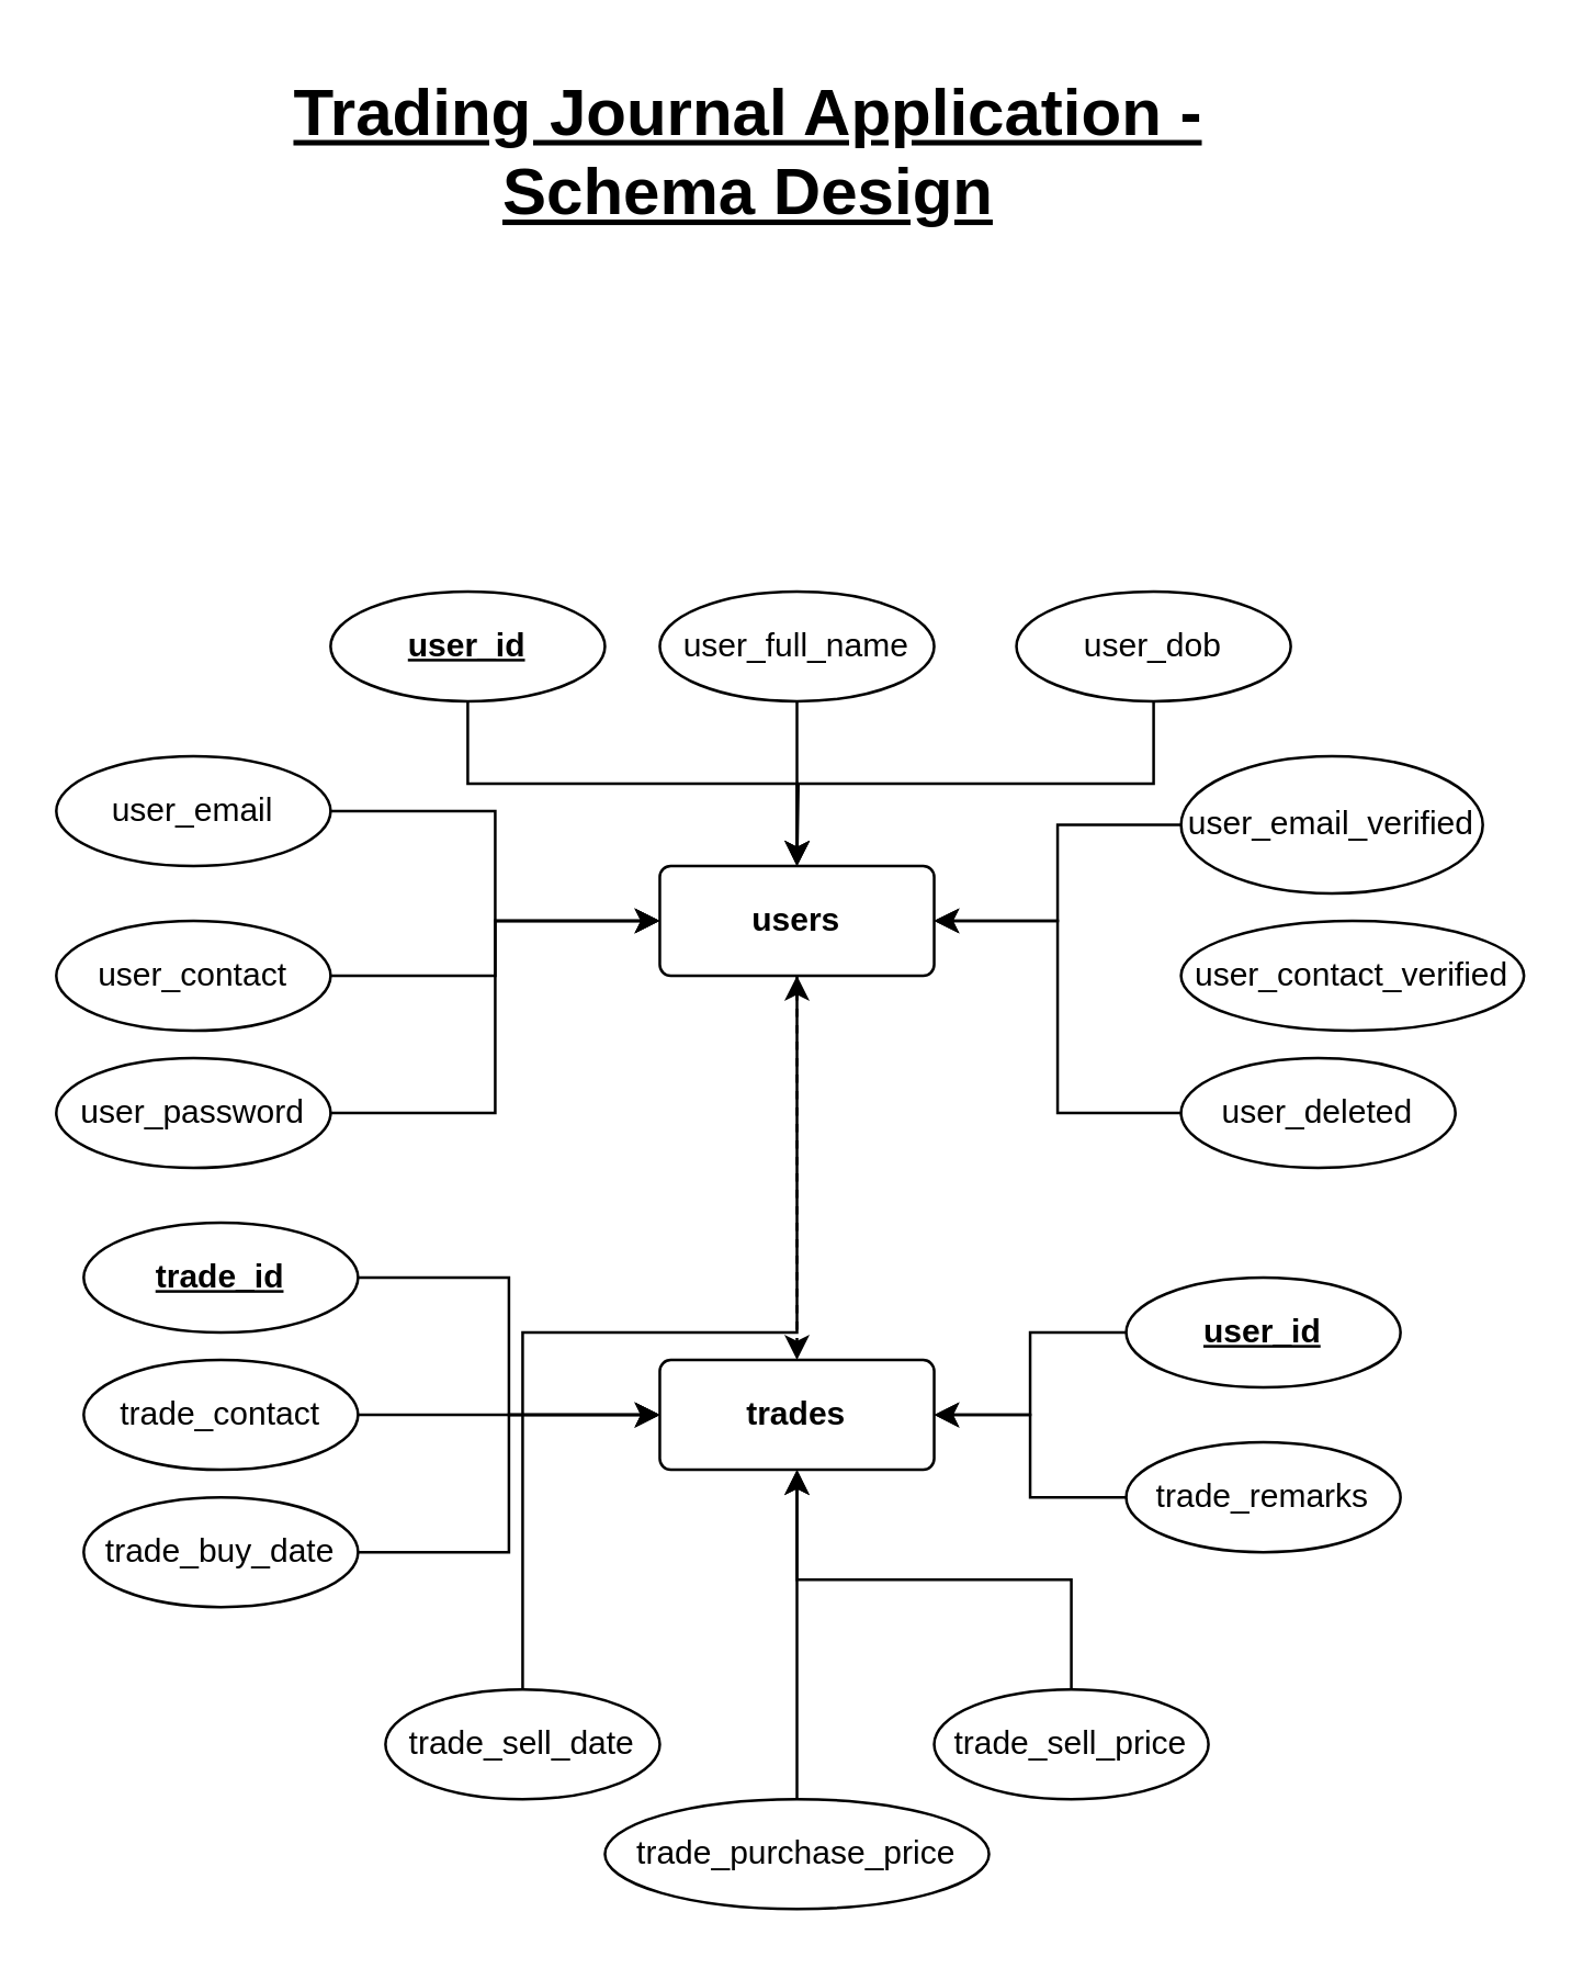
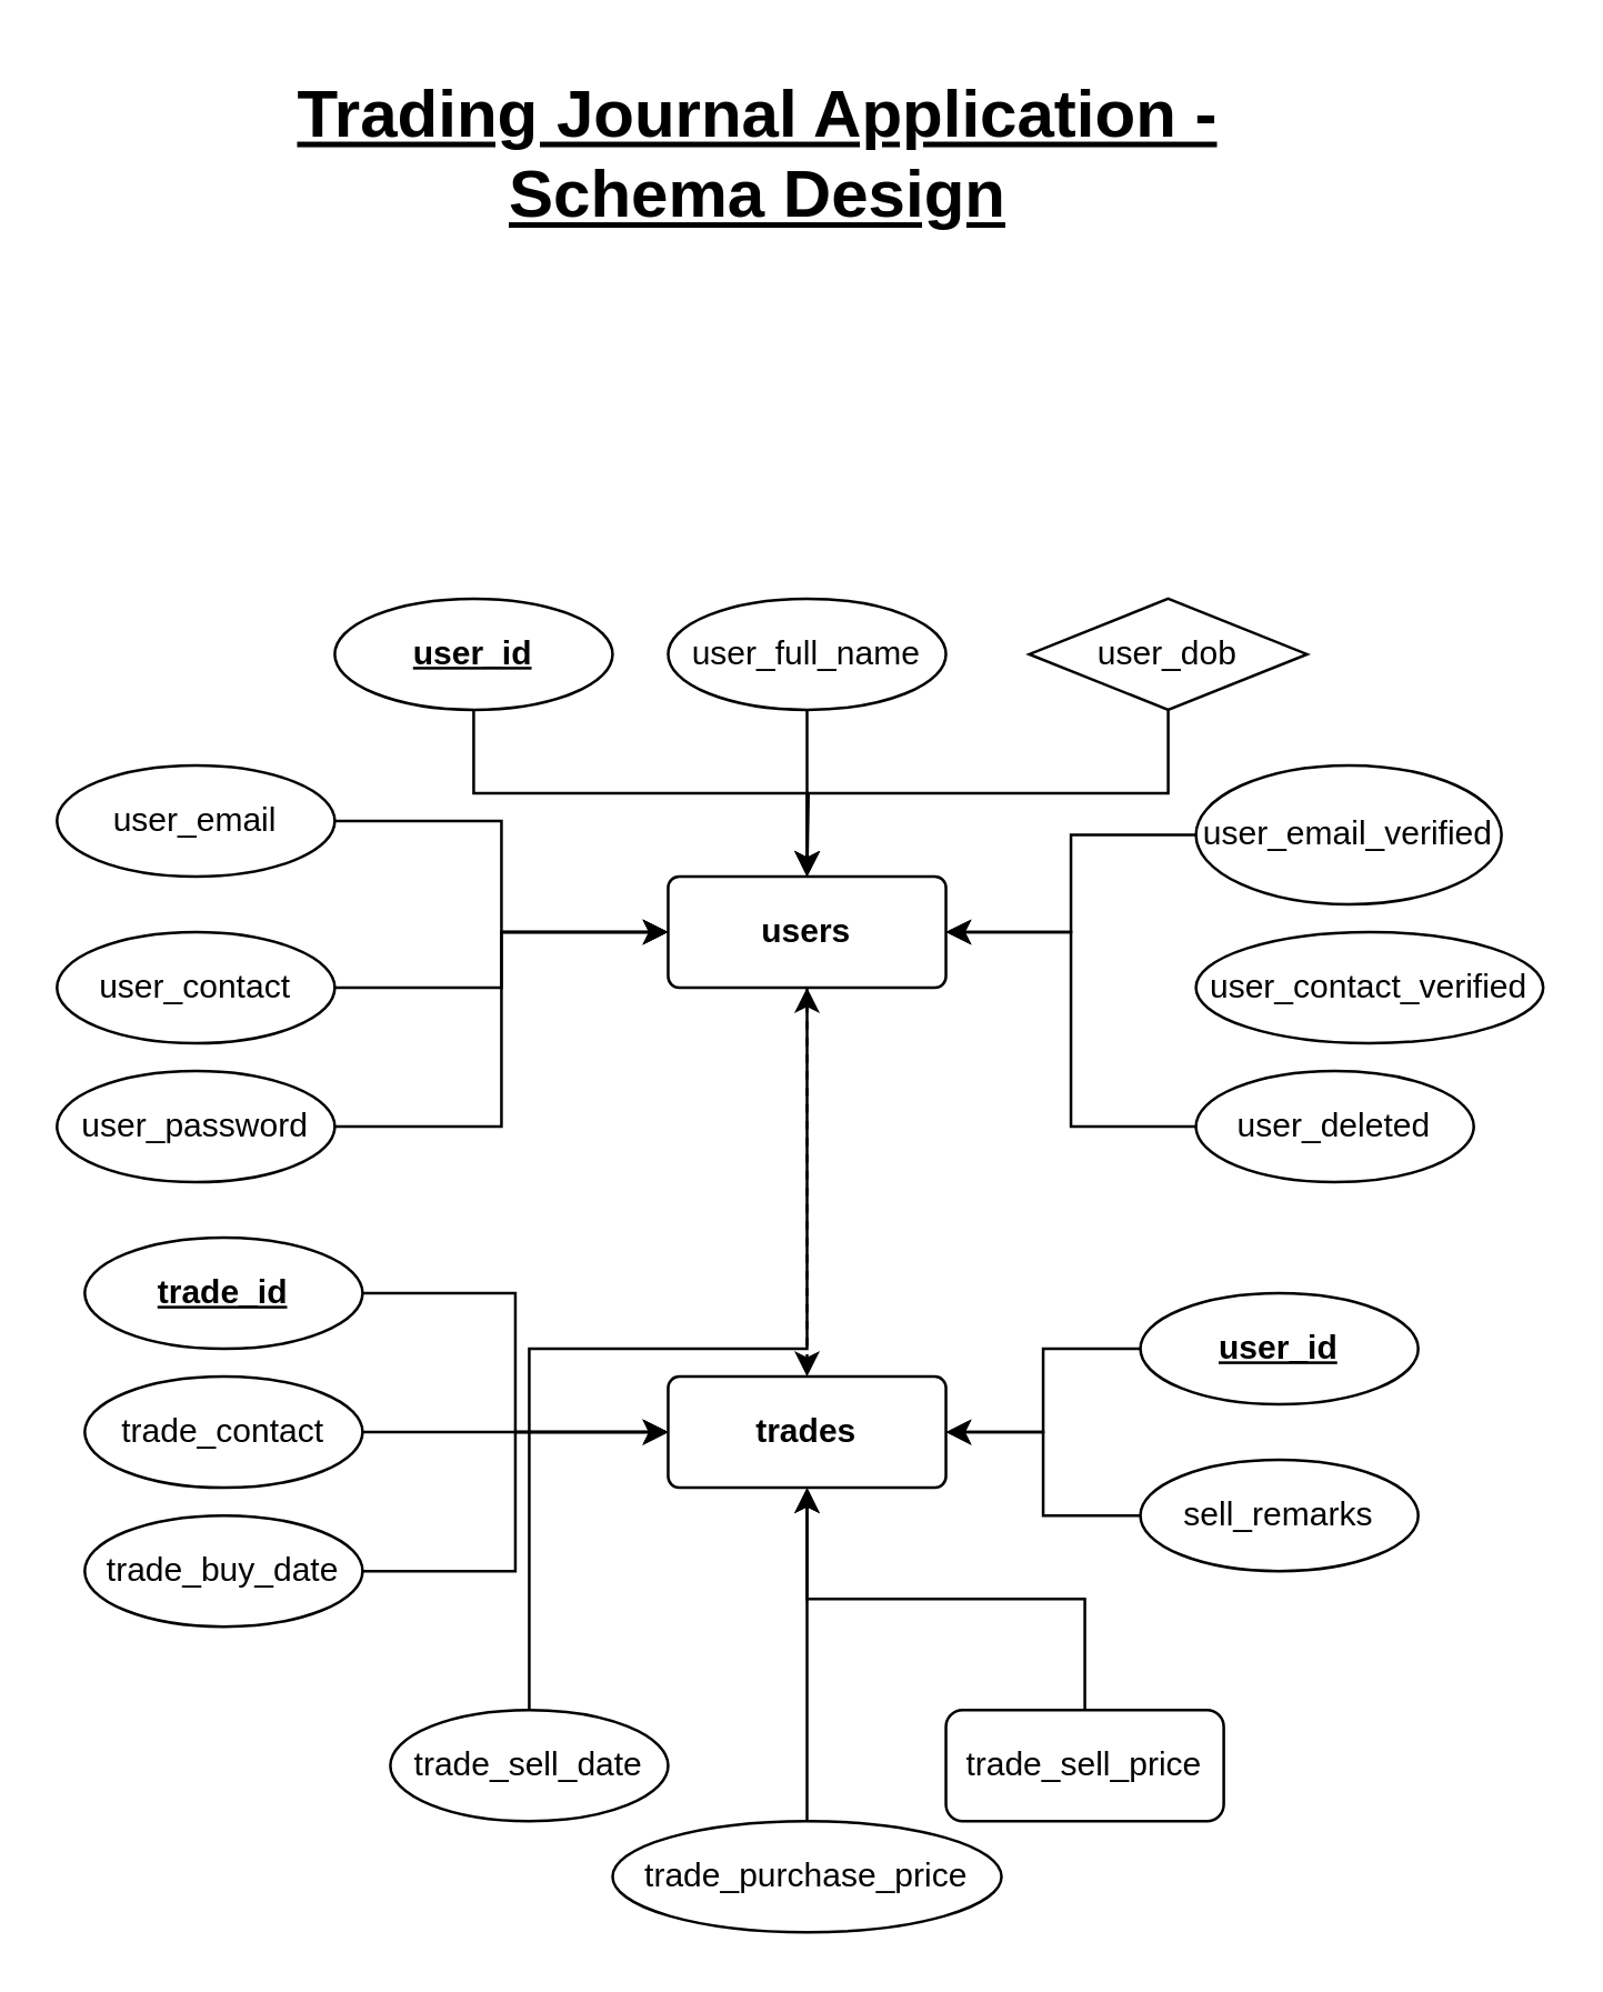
  <mxCell id="0" />
  <mxCell id="1" parent="0" />
  <mxCell id="2" style="edgeStyle=orthogonalEdgeStyle;rounded=0;orthogonalLoop=1;jettySize=auto;html=1;exitX=0.5;exitY=1;exitDx=0;exitDy=0;entryX=0.5;entryY=0;entryDx=0;entryDy=0;dashed=1;" edge="1" parent="1" source="3" target="21"><mxGeometry relative="1" as="geometry" /></mxCell>
  <mxCell id="3" value="&lt;b&gt;users&lt;/b&gt;" style="rounded=1;arcSize=10;whiteSpace=wrap;html=1;align=center;" vertex="1" parent="1"><mxGeometry x="240" y="315" width="100" height="40" as="geometry" /></mxCell>
  <mxCell id="4" style="edgeStyle=orthogonalEdgeStyle;rounded=0;orthogonalLoop=1;jettySize=auto;html=1;exitX=0.5;exitY=1;exitDx=0;exitDy=0;entryX=0.5;entryY=0;entryDx=0;entryDy=0;" edge="1" parent="1" source="5" target="3"><mxGeometry relative="1" as="geometry" /></mxCell>
  <mxCell id="5" value="&lt;b&gt;&lt;u&gt;user_id&lt;/u&gt;&lt;/b&gt;" style="ellipse;whiteSpace=wrap;html=1;align=center;" vertex="1" parent="1"><mxGeometry x="120" y="215" width="100" height="40" as="geometry" /></mxCell>
  <mxCell id="6" style="edgeStyle=orthogonalEdgeStyle;rounded=0;orthogonalLoop=1;jettySize=auto;html=1;exitX=0.5;exitY=1;exitDx=0;exitDy=0;" edge="1" parent="1" source="7"><mxGeometry relative="1" as="geometry"><mxPoint x="290" y="315" as="targetPoint" /></mxGeometry></mxCell>
  <mxCell id="7" value="user_full_name" style="ellipse;whiteSpace=wrap;html=1;align=center;" vertex="1" parent="1"><mxGeometry x="240" y="215" width="100" height="40" as="geometry" /></mxCell>
  <mxCell id="8" style="edgeStyle=orthogonalEdgeStyle;rounded=0;orthogonalLoop=1;jettySize=auto;html=1;exitX=0.5;exitY=1;exitDx=0;exitDy=0;" edge="1" parent="1" source="9"><mxGeometry relative="1" as="geometry"><mxPoint x="290" y="315" as="targetPoint" /></mxGeometry></mxCell>
- <mxCell id="9" value="user_dob" style="ellipse;whiteSpace=wrap;html=1;align=center;" vertex="1" parent="1"><mxGeometry x="370" y="215" width="100" height="40" as="geometry" /></mxCell>
+ <mxCell id="9" value="user_dob" style="rhombus;whiteSpace=wrap;html=1;align=center;" vertex="1" parent="1"><mxGeometry x="370" y="215" width="100" height="40" as="geometry" /></mxCell>
  <mxCell id="10" style="edgeStyle=orthogonalEdgeStyle;rounded=0;orthogonalLoop=1;jettySize=auto;html=1;exitX=1;exitY=0.5;exitDx=0;exitDy=0;entryX=0;entryY=0.5;entryDx=0;entryDy=0;" edge="1" parent="1" source="11" target="3"><mxGeometry relative="1" as="geometry" /></mxCell>
  <mxCell id="11" value="user_email" style="ellipse;whiteSpace=wrap;html=1;align=center;" vertex="1" parent="1"><mxGeometry x="20" y="275" width="100" height="40" as="geometry" /></mxCell>
  <mxCell id="12" style="edgeStyle=orthogonalEdgeStyle;rounded=0;orthogonalLoop=1;jettySize=auto;html=1;exitX=1;exitY=0.5;exitDx=0;exitDy=0;entryX=0;entryY=0.5;entryDx=0;entryDy=0;" edge="1" parent="1" source="13" target="3"><mxGeometry relative="1" as="geometry" /></mxCell>
  <mxCell id="13" value="user_contact" style="ellipse;whiteSpace=wrap;html=1;align=center;" vertex="1" parent="1"><mxGeometry x="20" y="335" width="100" height="40" as="geometry" /></mxCell>
  <mxCell id="14" style="edgeStyle=orthogonalEdgeStyle;rounded=0;orthogonalLoop=1;jettySize=auto;html=1;exitX=1;exitY=0.5;exitDx=0;exitDy=0;entryX=0;entryY=0.5;entryDx=0;entryDy=0;" edge="1" parent="1" source="15" target="3"><mxGeometry relative="1" as="geometry" /></mxCell>
  <mxCell id="15" value="user_password" style="ellipse;whiteSpace=wrap;html=1;align=center;" vertex="1" parent="1"><mxGeometry x="20" y="385" width="100" height="40" as="geometry" /></mxCell>
  <mxCell id="16" style="edgeStyle=orthogonalEdgeStyle;rounded=0;orthogonalLoop=1;jettySize=auto;html=1;exitX=0;exitY=0.5;exitDx=0;exitDy=0;entryX=1;entryY=0.5;entryDx=0;entryDy=0;" edge="1" parent="1" source="17" target="3"><mxGeometry relative="1" as="geometry" /></mxCell>
  <mxCell id="17" value="user_email_verified" style="ellipse;whiteSpace=wrap;html=1;align=center;" vertex="1" parent="1"><mxGeometry x="430" y="275" width="110" height="50" as="geometry" /></mxCell>
  <mxCell id="18" value="user_contact_verified" style="ellipse;whiteSpace=wrap;html=1;align=center;" vertex="1" parent="1"><mxGeometry x="430" y="335" width="125" height="40" as="geometry" /></mxCell>
  <mxCell id="19" style="edgeStyle=orthogonalEdgeStyle;rounded=0;orthogonalLoop=1;jettySize=auto;html=1;exitX=0;exitY=0.5;exitDx=0;exitDy=0;entryX=1;entryY=0.5;entryDx=0;entryDy=0;" edge="1" parent="1" source="20" target="3"><mxGeometry relative="1" as="geometry" /></mxCell>
  <mxCell id="20" value="user_deleted" style="ellipse;whiteSpace=wrap;html=1;align=center;" vertex="1" parent="1"><mxGeometry x="430" y="385" width="100" height="40" as="geometry" /></mxCell>
  <mxCell id="21" value="&lt;b&gt;trades&lt;/b&gt;" style="rounded=1;arcSize=10;whiteSpace=wrap;html=1;align=center;" vertex="1" parent="1"><mxGeometry x="240" y="495" width="100" height="40" as="geometry" /></mxCell>
  <mxCell id="22" style="edgeStyle=orthogonalEdgeStyle;rounded=0;orthogonalLoop=1;jettySize=auto;html=1;exitX=1;exitY=0.5;exitDx=0;exitDy=0;entryX=0;entryY=0.5;entryDx=0;entryDy=0;" edge="1" parent="1" source="23" target="21"><mxGeometry relative="1" as="geometry" /></mxCell>
  <mxCell id="23" value="&lt;b&gt;&lt;u&gt;trade_id&lt;/u&gt;&lt;/b&gt;" style="ellipse;whiteSpace=wrap;html=1;align=center;" vertex="1" parent="1"><mxGeometry x="30" y="445" width="100" height="40" as="geometry" /></mxCell>
  <mxCell id="24" style="edgeStyle=orthogonalEdgeStyle;rounded=0;orthogonalLoop=1;jettySize=auto;html=1;exitX=1;exitY=0.5;exitDx=0;exitDy=0;" edge="1" parent="1" source="25" target="21"><mxGeometry relative="1" as="geometry" /></mxCell>
  <mxCell id="25" value="trade_contact" style="ellipse;whiteSpace=wrap;html=1;align=center;" vertex="1" parent="1"><mxGeometry x="30" y="495" width="100" height="40" as="geometry" /></mxCell>
  <mxCell id="26" style="edgeStyle=orthogonalEdgeStyle;rounded=0;orthogonalLoop=1;jettySize=auto;html=1;exitX=1;exitY=0.5;exitDx=0;exitDy=0;entryX=0;entryY=0.5;entryDx=0;entryDy=0;" edge="1" parent="1" source="27" target="21"><mxGeometry relative="1" as="geometry" /></mxCell>
  <mxCell id="27" value="trade_buy_date" style="ellipse;whiteSpace=wrap;html=1;align=center;" vertex="1" parent="1"><mxGeometry x="30" y="545" width="100" height="40" as="geometry" /></mxCell>
  <mxCell id="28" style="edgeStyle=orthogonalEdgeStyle;rounded=0;orthogonalLoop=1;jettySize=auto;html=1;exitX=0.5;exitY=0;exitDx=0;exitDy=0;" edge="1" parent="1" source="29" target="3"><mxGeometry relative="1" as="geometry" /></mxCell>
  <mxCell id="29" value="trade_sell_date" style="ellipse;whiteSpace=wrap;html=1;align=center;" vertex="1" parent="1"><mxGeometry x="140" y="615" width="100" height="40" as="geometry" /></mxCell>
  <mxCell id="30" style="edgeStyle=orthogonalEdgeStyle;rounded=0;orthogonalLoop=1;jettySize=auto;html=1;exitX=0.5;exitY=0;exitDx=0;exitDy=0;" edge="1" parent="1" source="31" target="21"><mxGeometry relative="1" as="geometry" /></mxCell>
  <mxCell id="31" value="trade_purchase_price" style="ellipse;whiteSpace=wrap;html=1;align=center;" vertex="1" parent="1"><mxGeometry x="220" y="655" width="140" height="40" as="geometry" /></mxCell>
  <mxCell id="32" style="edgeStyle=orthogonalEdgeStyle;rounded=0;orthogonalLoop=1;jettySize=auto;html=1;exitX=0.5;exitY=0;exitDx=0;exitDy=0;entryX=0.5;entryY=1;entryDx=0;entryDy=0;" edge="1" parent="1" source="33" target="21"><mxGeometry relative="1" as="geometry" /></mxCell>
- <mxCell id="33" value="trade_sell_price" style="ellipse;whiteSpace=wrap;html=1;align=center;" vertex="1" parent="1"><mxGeometry x="340" y="615" width="100" height="40" as="geometry" /></mxCell>
+ <mxCell id="33" value="trade_sell_price" style="whiteSpace=wrap;html=1;align=center;rounded=1;" vertex="1" parent="1"><mxGeometry x="340" y="615" width="100" height="40" as="geometry" /></mxCell>
  <mxCell id="34" style="edgeStyle=orthogonalEdgeStyle;rounded=0;orthogonalLoop=1;jettySize=auto;html=1;exitX=0;exitY=0.5;exitDx=0;exitDy=0;entryX=1;entryY=0.5;entryDx=0;entryDy=0;" edge="1" parent="1" source="35" target="21"><mxGeometry relative="1" as="geometry" /></mxCell>
- <mxCell id="35" value="trade_remarks" style="ellipse;whiteSpace=wrap;html=1;align=center;" vertex="1" parent="1"><mxGeometry x="410" y="525" width="100" height="40" as="geometry" /></mxCell>
+ <mxCell id="35" value="sell_remarks" style="ellipse;whiteSpace=wrap;html=1;align=center;" vertex="1" parent="1"><mxGeometry x="410" y="525" width="100" height="40" as="geometry" /></mxCell>
  <mxCell id="36" style="edgeStyle=orthogonalEdgeStyle;rounded=0;orthogonalLoop=1;jettySize=auto;html=1;exitX=0;exitY=0.5;exitDx=0;exitDy=0;entryX=1;entryY=0.5;entryDx=0;entryDy=0;" edge="1" parent="1" source="37" target="21"><mxGeometry relative="1" as="geometry" /></mxCell>
  <mxCell id="37" value="&lt;b&gt;&lt;u&gt;user_id&lt;/u&gt;&lt;/b&gt;" style="ellipse;whiteSpace=wrap;html=1;align=center;" vertex="1" parent="1"><mxGeometry x="410" y="465" width="100" height="40" as="geometry" /></mxCell>
  <mxCell id="38" value="&lt;font style=&quot;font-size: 24px;&quot;&gt;&lt;b&gt;&lt;u&gt;Trading Journal Application -&lt;br&gt;Schema Design&lt;/u&gt;&lt;/b&gt;&lt;/font&gt;" style="text;html=1;align=center;verticalAlign=middle;resizable=0;points=[];autosize=1;strokeColor=none;fillColor=none;" vertex="1" parent="1"><mxGeometry x="97" y="20" width="350" height="70" as="geometry" /></mxCell>
